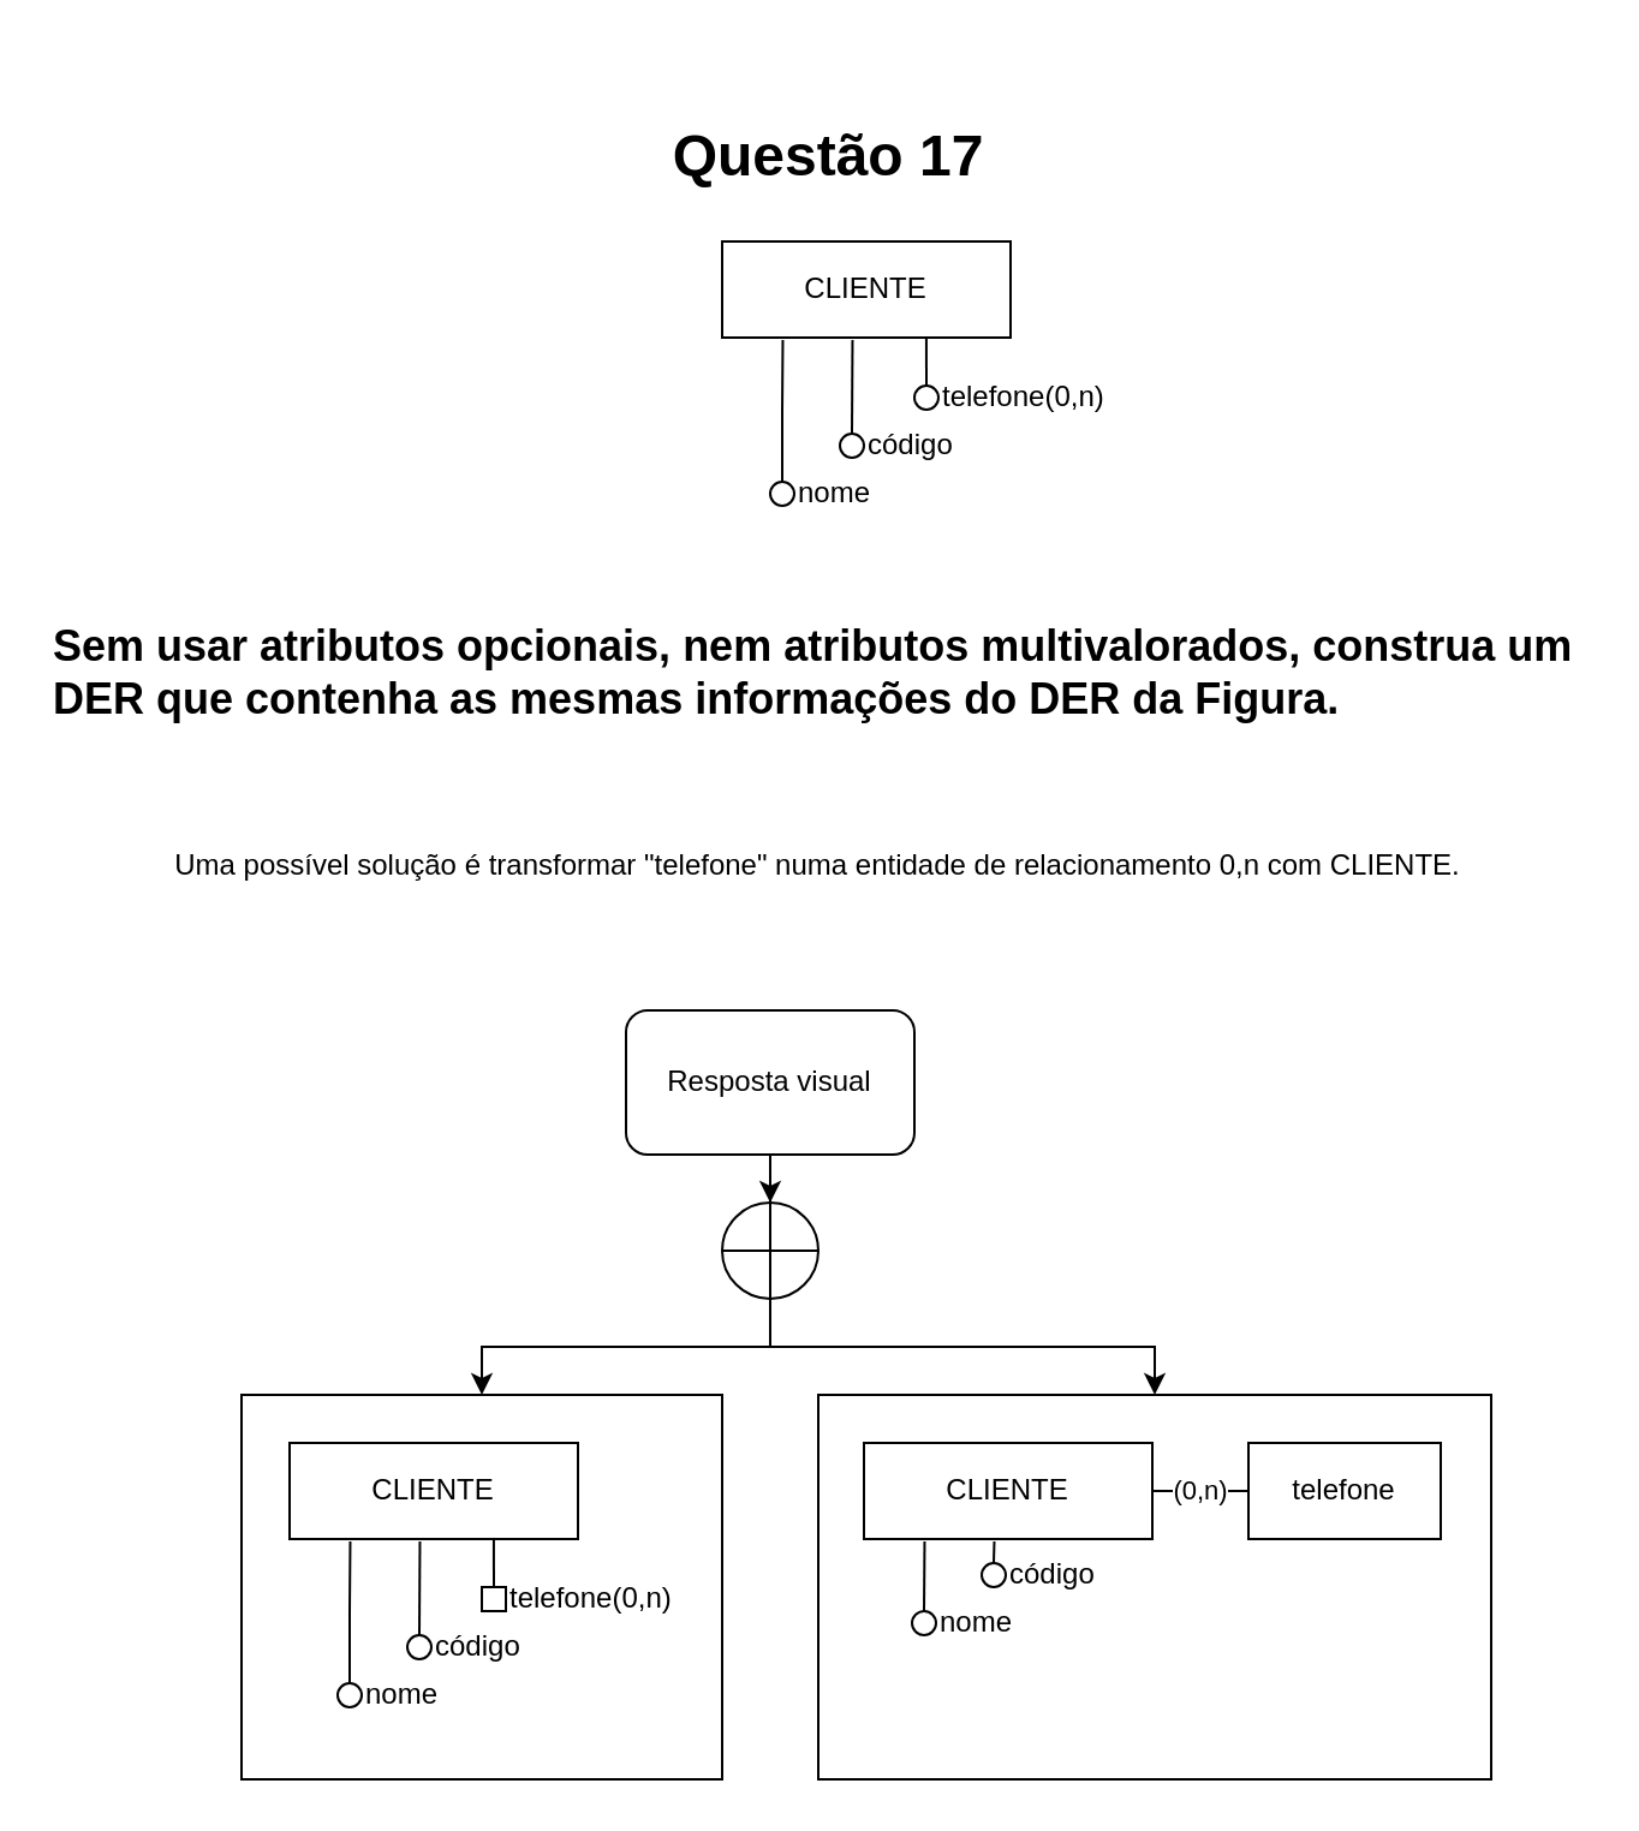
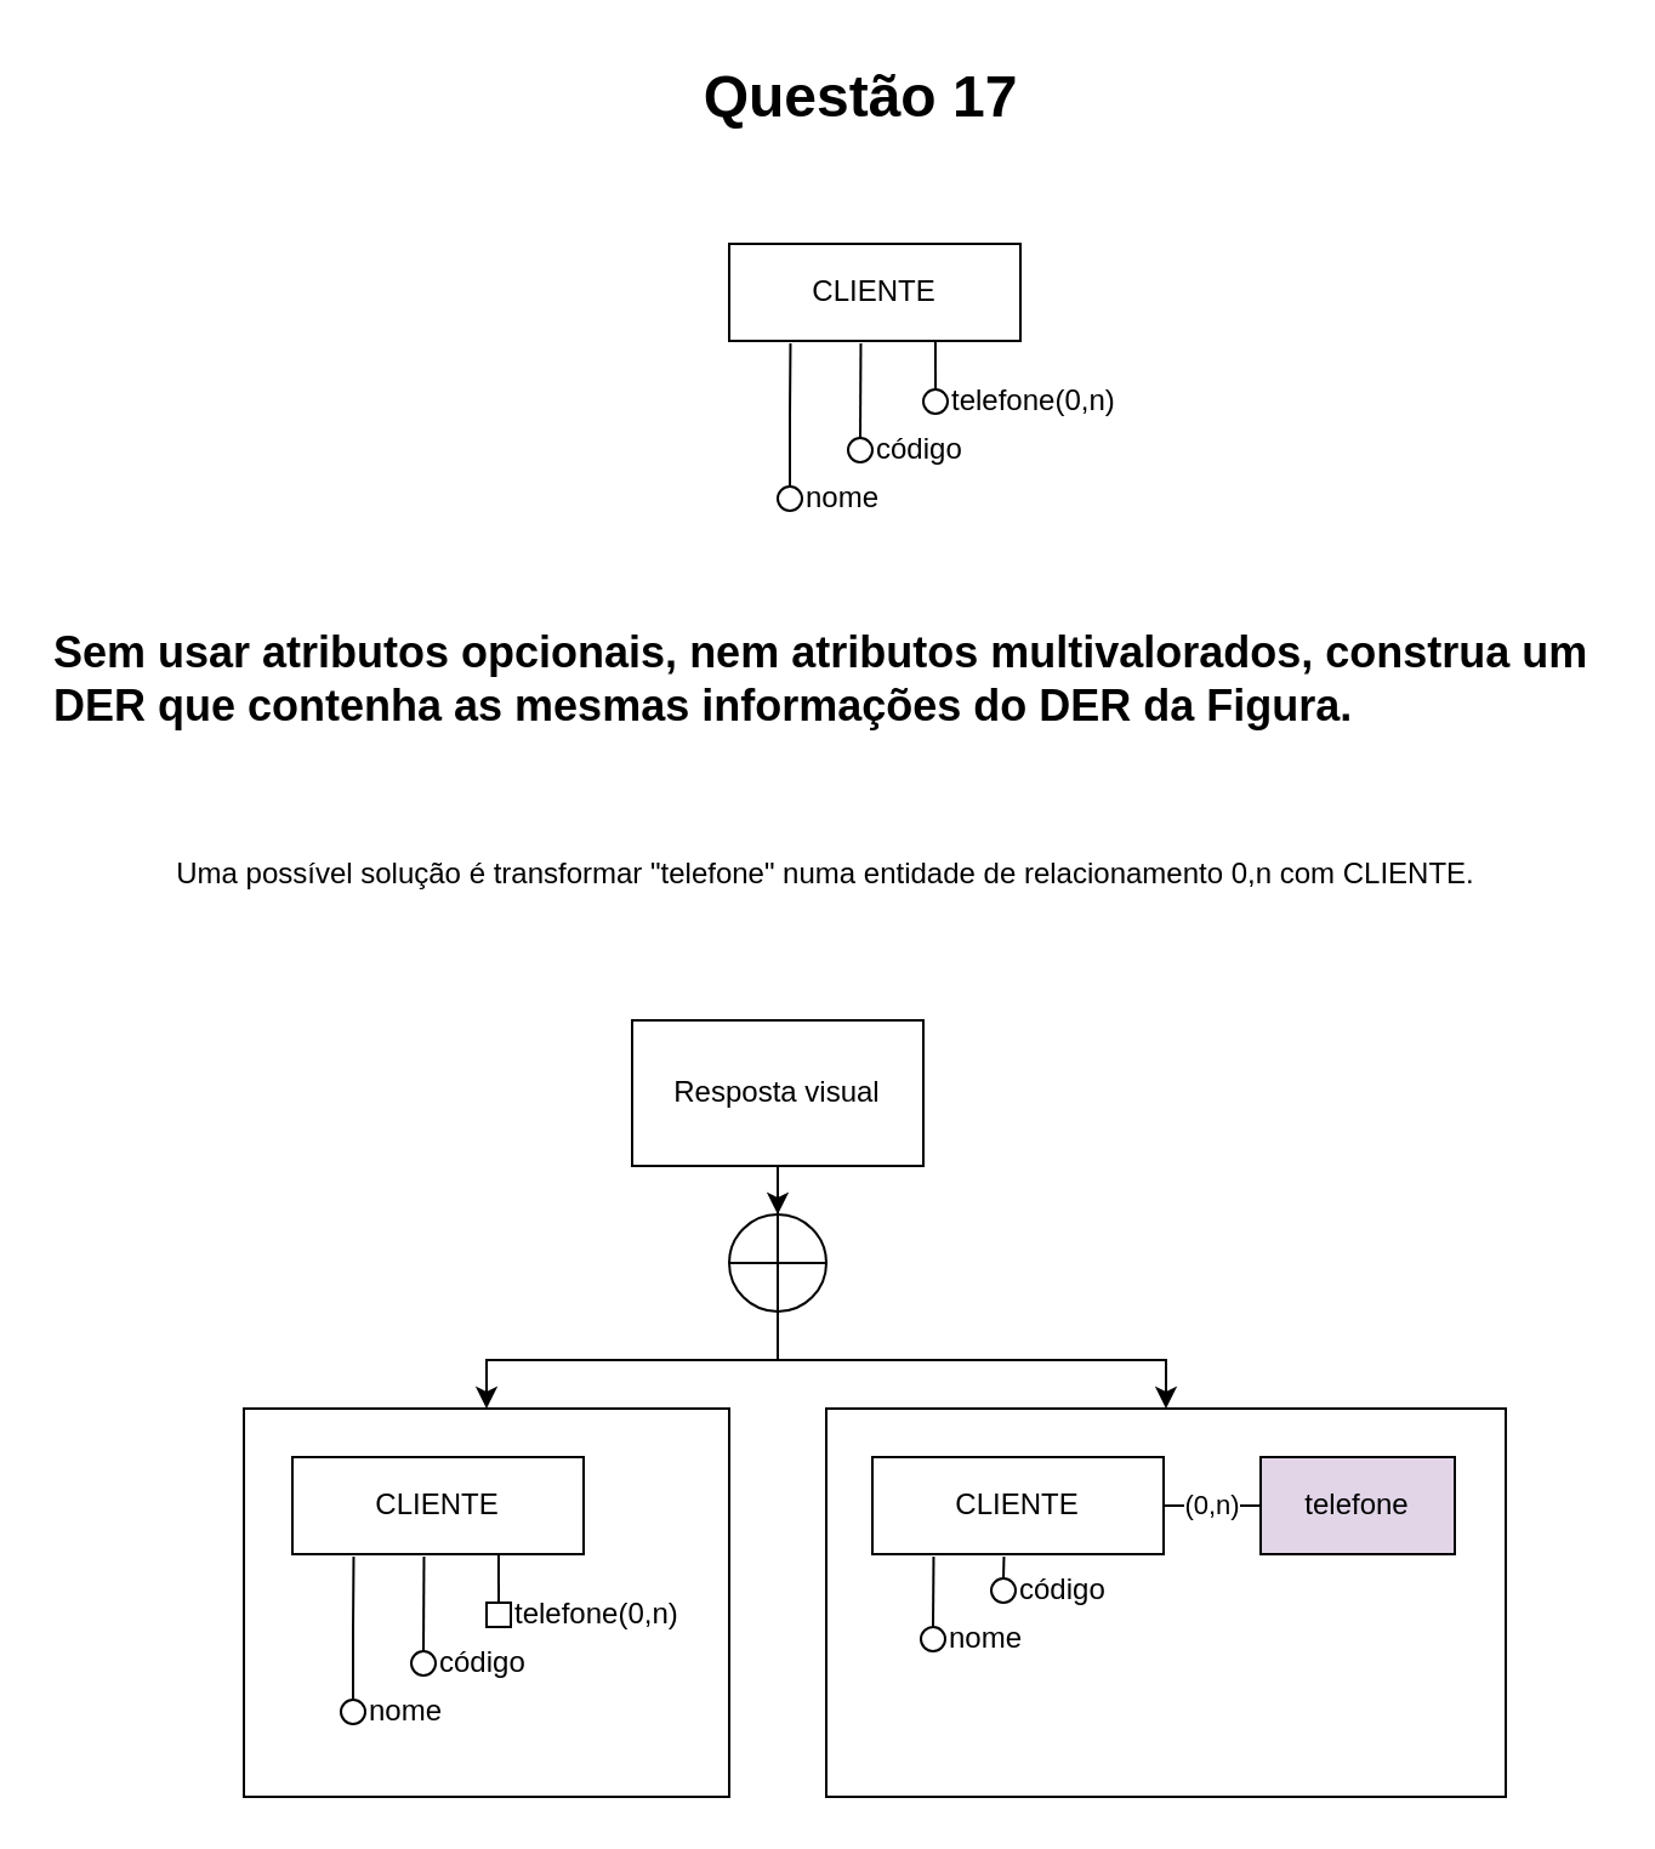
  <mxCell id="0" />
  <mxCell id="1" parent="0" />
  <mxCell id="2" value="" style="rounded=0;whiteSpace=wrap;html=1;align=center;" vertex="1" parent="1"><mxGeometry x="100" y="580" width="200" height="160" as="geometry" /></mxCell>
- <mxCell id="3" value="Questão 17" style="text;strokeColor=none;fillColor=none;html=1;fontSize=24;fontStyle=1;verticalAlign=middle;align=center;" parent="1" vertex="1"><mxGeometry x="170" y="45" width="348" height="40" as="geometry" /></mxCell>
+ <mxCell id="3" value="Questão 17" style="text;strokeColor=none;fillColor=none;html=1;fontSize=24;fontStyle=1;verticalAlign=middle;align=center;" parent="1" vertex="1"><mxGeometry x="180" y="20" width="348" height="40" as="geometry" /></mxCell>
  <mxCell id="4" value="&lt;h2&gt;Sem usar atributos opcionais, nem atributos multivalorados, construa um DER que contenha as mesmas informações do DER da Figura.&lt;/h2&gt;" style="text;strokeColor=none;fillColor=none;align=left;verticalAlign=middle;whiteSpace=wrap;rounded=0;html=1;" parent="1" vertex="1"><mxGeometry x="20" y="260" width="640" height="40" as="geometry" /></mxCell>
  <mxCell id="5" value="CLIENTE" style="whiteSpace=wrap;html=1;" parent="1" vertex="1"><mxGeometry x="300" y="100" width="120" height="40" as="geometry" /></mxCell>
  <mxCell id="6" style="edgeStyle=orthogonalEdgeStyle;rounded=0;orthogonalLoop=1;jettySize=auto;html=1;exitX=0.5;exitY=0;exitDx=0;exitDy=0;entryX=0.708;entryY=1;entryDx=0;entryDy=0;entryPerimeter=0;endArrow=none;endFill=0;" parent="1" source="7" target="5" edge="1"><mxGeometry relative="1" as="geometry" /></mxCell>
  <mxCell id="7" value="telefone(0,n)" style="ellipse;whiteSpace=wrap;html=1;aspect=fixed;labelPosition=right;verticalLabelPosition=middle;align=left;verticalAlign=middle;" parent="1" vertex="1"><mxGeometry x="380" y="160" width="10" height="10" as="geometry" /></mxCell>
  <mxCell id="8" style="edgeStyle=orthogonalEdgeStyle;rounded=0;orthogonalLoop=1;jettySize=auto;html=1;exitX=0.5;exitY=0;exitDx=0;exitDy=0;entryX=0.452;entryY=1.025;entryDx=0;entryDy=0;entryPerimeter=0;endArrow=none;endFill=0;" parent="1" source="9" target="5" edge="1"><mxGeometry relative="1" as="geometry"><mxPoint x="353.96" y="160" as="targetPoint" /></mxGeometry></mxCell>
  <mxCell id="9" value="código" style="ellipse;whiteSpace=wrap;html=1;aspect=fixed;labelPosition=right;verticalLabelPosition=middle;align=left;verticalAlign=middle;" parent="1" vertex="1"><mxGeometry x="349" y="180" width="10" height="10" as="geometry" /></mxCell>
  <mxCell id="10" style="edgeStyle=orthogonalEdgeStyle;rounded=0;orthogonalLoop=1;jettySize=auto;html=1;exitX=0.5;exitY=0;exitDx=0;exitDy=0;entryX=0.452;entryY=1.025;entryDx=0;entryDy=0;entryPerimeter=0;endArrow=none;endFill=0;" parent="1" source="11" edge="1"><mxGeometry relative="1" as="geometry"><mxPoint x="325.24" y="141" as="targetPoint" /></mxGeometry></mxCell>
  <mxCell id="11" value="nome" style="ellipse;whiteSpace=wrap;html=1;aspect=fixed;labelPosition=right;verticalLabelPosition=middle;align=left;verticalAlign=middle;" parent="1" vertex="1"><mxGeometry x="320" y="200" width="10" height="10" as="geometry" /></mxCell>
  <mxCell id="12" value="Uma possível solução é transformar &quot;telefone&quot; numa entidade de relacionamento 0,n com CLIENTE." style="text;html=1;strokeColor=none;fillColor=none;align=center;verticalAlign=middle;whiteSpace=wrap;rounded=0;" vertex="1" parent="1"><mxGeometry x="20" y="340" width="640" height="40" as="geometry" /></mxCell>
  <mxCell id="13" value="CLIENTE" style="whiteSpace=wrap;html=1;" vertex="1" parent="1"><mxGeometry x="120" y="600" width="120" height="40" as="geometry" /></mxCell>
  <mxCell id="14" style="edgeStyle=orthogonalEdgeStyle;rounded=0;orthogonalLoop=1;jettySize=auto;html=1;exitX=0.5;exitY=0;exitDx=0;exitDy=0;entryX=0.708;entryY=1;entryDx=0;entryDy=0;entryPerimeter=0;endArrow=none;endFill=0;" edge="1" source="15" target="13" parent="1"><mxGeometry relative="1" as="geometry" /></mxCell>
  <mxCell id="15" value="telefone(0,n)" style="rounded=0;whiteSpace=wrap;html=1;fontFamily=Helvetica;fontSize=12;fontColor=#000000;align=left;strokeColor=#000000;fillColor=#ffffff;labelPosition=right;verticalLabelPosition=middle;verticalAlign=middle;" vertex="1" parent="1"><mxGeometry x="200" y="660" width="10" height="10" as="geometry" /></mxCell>
  <mxCell id="16" style="edgeStyle=orthogonalEdgeStyle;rounded=0;orthogonalLoop=1;jettySize=auto;html=1;exitX=0.5;exitY=0;exitDx=0;exitDy=0;entryX=0.452;entryY=1.025;entryDx=0;entryDy=0;entryPerimeter=0;endArrow=none;endFill=0;" edge="1" source="17" target="13" parent="1"><mxGeometry relative="1" as="geometry"><mxPoint x="173.96" y="660" as="targetPoint" /></mxGeometry></mxCell>
  <mxCell id="17" value="código" style="ellipse;whiteSpace=wrap;html=1;aspect=fixed;labelPosition=right;verticalLabelPosition=middle;align=left;verticalAlign=middle;" vertex="1" parent="1"><mxGeometry x="169" y="680" width="10" height="10" as="geometry" /></mxCell>
  <mxCell id="18" style="edgeStyle=orthogonalEdgeStyle;rounded=0;orthogonalLoop=1;jettySize=auto;html=1;exitX=0.5;exitY=0;exitDx=0;exitDy=0;entryX=0.452;entryY=1.025;entryDx=0;entryDy=0;entryPerimeter=0;endArrow=none;endFill=0;" edge="1" source="19" parent="1"><mxGeometry relative="1" as="geometry"><mxPoint x="145.24" y="641" as="targetPoint" /></mxGeometry></mxCell>
  <mxCell id="19" value="nome" style="ellipse;whiteSpace=wrap;html=1;aspect=fixed;labelPosition=right;verticalLabelPosition=middle;align=left;verticalAlign=middle;" vertex="1" parent="1"><mxGeometry x="140" y="700" width="10" height="10" as="geometry" /></mxCell>
  <mxCell id="20" style="edgeStyle=orthogonalEdgeStyle;rounded=0;orthogonalLoop=1;jettySize=auto;html=1;" edge="1" parent="1" source="21" target="24"><mxGeometry relative="1" as="geometry"><mxPoint x="330" y="520" as="targetPoint" /></mxGeometry></mxCell>
- <mxCell id="21" value="Resposta visual" style="whiteSpace=wrap;html=1;align=center;rounded=1;" vertex="1" parent="1"><mxGeometry x="260" y="420" width="120" height="60" as="geometry" /></mxCell>
+ <mxCell id="21" value="Resposta visual" style="rounded=0;whiteSpace=wrap;html=1;align=center;" vertex="1" parent="1"><mxGeometry x="260" y="420" width="120" height="60" as="geometry" /></mxCell>
  <mxCell id="22" style="edgeStyle=orthogonalEdgeStyle;rounded=0;orthogonalLoop=1;jettySize=auto;html=1;" edge="1" parent="1" source="24" target="2"><mxGeometry relative="1" as="geometry" /></mxCell>
  <mxCell id="23" style="edgeStyle=orthogonalEdgeStyle;rounded=0;orthogonalLoop=1;jettySize=auto;html=1;" edge="1" parent="1" source="24" target="25"><mxGeometry relative="1" as="geometry" /></mxCell>
  <mxCell id="24" value="" style="shape=orEllipse;perimeter=ellipsePerimeter;whiteSpace=wrap;html=1;backgroundOutline=1;align=center;" vertex="1" parent="1"><mxGeometry x="300" y="500" width="40" height="40" as="geometry" /></mxCell>
  <mxCell id="25" value="" style="rounded=0;whiteSpace=wrap;html=1;align=center;" vertex="1" parent="1"><mxGeometry x="340" y="580" width="280" height="160" as="geometry" /></mxCell>
  <mxCell id="26" value="CLIENTE" style="whiteSpace=wrap;html=1;" vertex="1" parent="1"><mxGeometry x="359" y="600" width="120" height="40" as="geometry" /></mxCell>
  <mxCell id="27" value="(0,n)" style="edgeStyle=orthogonalEdgeStyle;rounded=0;orthogonalLoop=1;jettySize=auto;html=1;endArrow=none;endFill=0;" edge="1" source="28" target="26" parent="1"><mxGeometry relative="1" as="geometry" /></mxCell>
- <mxCell id="28" value="telefone" style="rounded=0;whiteSpace=wrap;html=1;fontFamily=Helvetica;fontSize=12;fontColor=#000000;align=center;strokeColor=#000000;fillColor=#ffffff;" vertex="1" parent="1"><mxGeometry x="519" y="600" width="80" height="40" as="geometry" /></mxCell>
+ <mxCell id="28" value="telefone" style="rounded=0;whiteSpace=wrap;html=1;fontFamily=Helvetica;fontSize=12;fontColor=#000000;align=center;strokeColor=#000000;fillColor=#e1d5e7;" vertex="1" parent="1"><mxGeometry x="519" y="600" width="80" height="40" as="geometry" /></mxCell>
  <mxCell id="29" style="edgeStyle=orthogonalEdgeStyle;rounded=0;orthogonalLoop=1;jettySize=auto;html=1;exitX=0.5;exitY=0;exitDx=0;exitDy=0;entryX=0.452;entryY=1.025;entryDx=0;entryDy=0;entryPerimeter=0;endArrow=none;endFill=0;" edge="1" source="30" target="26" parent="1"><mxGeometry relative="1" as="geometry"><mxPoint x="412.96" y="660" as="targetPoint" /></mxGeometry></mxCell>
  <mxCell id="30" value="código" style="ellipse;whiteSpace=wrap;html=1;aspect=fixed;labelPosition=right;verticalLabelPosition=middle;align=left;verticalAlign=middle;" vertex="1" parent="1"><mxGeometry x="408" y="650" width="10" height="10" as="geometry" /></mxCell>
  <mxCell id="31" style="edgeStyle=orthogonalEdgeStyle;rounded=0;orthogonalLoop=1;jettySize=auto;html=1;exitX=0.5;exitY=0;exitDx=0;exitDy=0;entryX=0.452;entryY=1.025;entryDx=0;entryDy=0;entryPerimeter=0;endArrow=none;endFill=0;" edge="1" source="32" parent="1"><mxGeometry relative="1" as="geometry"><mxPoint x="384.24" y="641" as="targetPoint" /></mxGeometry></mxCell>
  <mxCell id="32" value="nome" style="ellipse;whiteSpace=wrap;html=1;aspect=fixed;labelPosition=right;verticalLabelPosition=middle;align=left;verticalAlign=middle;" vertex="1" parent="1"><mxGeometry x="379" y="670" width="10" height="10" as="geometry" /></mxCell>
